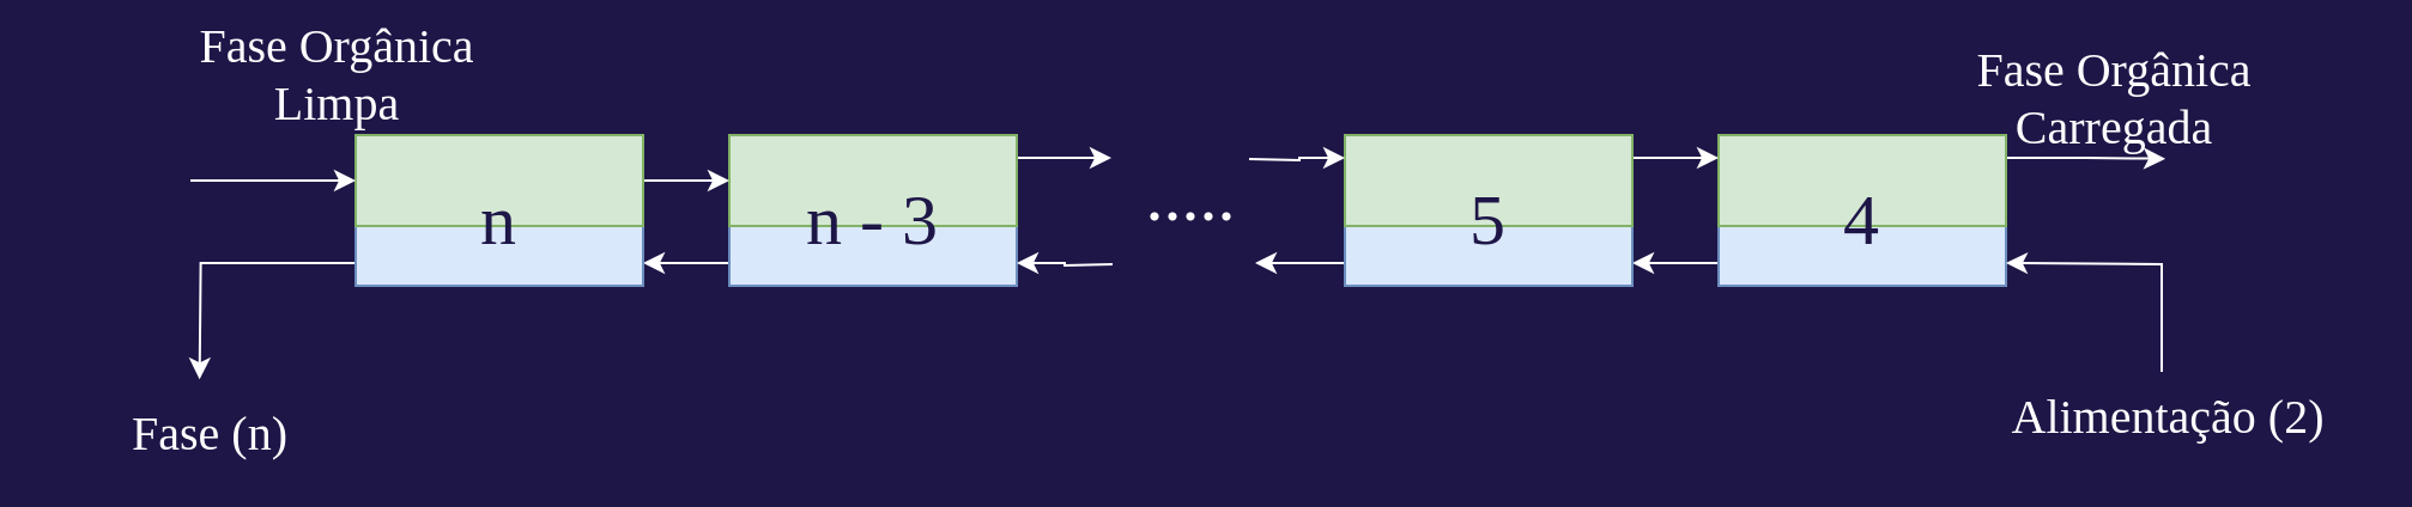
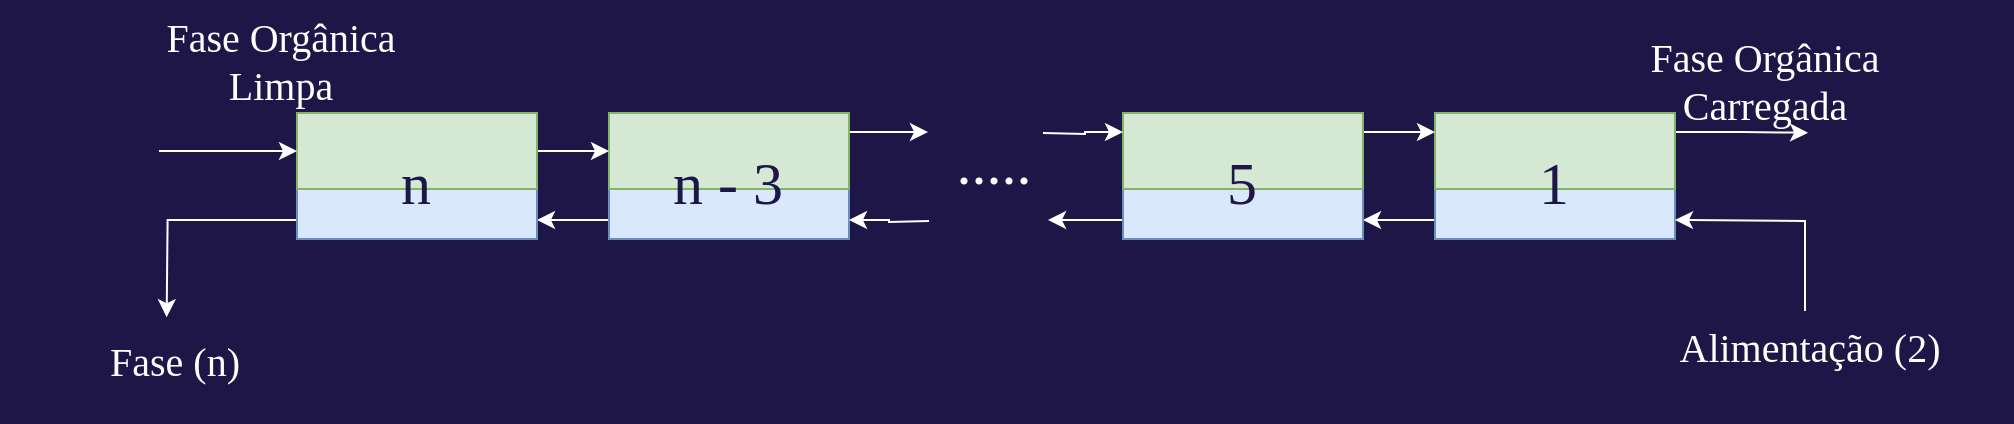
  <mxCell id="0" />
  <mxCell id="1" parent="0" />
  <mxCell id="2" style="edgeStyle=orthogonalEdgeStyle;rounded=0;orthogonalLoop=1;jettySize=auto;html=1;exitX=0;exitY=0.75;exitDx=0;exitDy=0;entryX=1;entryY=0.75;entryDx=0;entryDy=0;fontColor=#FFFFFF;strokeColor=#FFFFFF;fontFamily=Lexend Deca;fontSource=https%3A%2F%2Ffonts.googleapis.com%2Fcss%3Ffamily%3DLexend%2BDeca;" parent="1" source="3" target="7" edge="1"><mxGeometry relative="1" as="geometry" /></mxCell>
  <mxCell id="3" value="" style="rounded=0;whiteSpace=wrap;html=1;fillColor=#dae8fc;strokeColor=#6c8ebf;fontColor=#FFFFFF;fontFamily=Lexend Deca;fontSource=https%3A%2F%2Ffonts.googleapis.com%2Fcss%3Ffamily%3DLexend%2BDeca;" parent="1" vertex="1"><mxGeometry x="717" y="81" width="120" height="38" as="geometry" /></mxCell>
  <mxCell id="4" style="edgeStyle=orthogonalEdgeStyle;rounded=0;orthogonalLoop=1;jettySize=auto;html=1;exitX=1;exitY=0.25;exitDx=0;exitDy=0;fontColor=#FFFFFF;strokeColor=#FFFFFF;fontFamily=Lexend Deca;fontSource=https%3A%2F%2Ffonts.googleapis.com%2Fcss%3Ffamily%3DLexend%2BDeca;" parent="1" source="5" edge="1"><mxGeometry relative="1" as="geometry"><mxPoint x="903.529" y="65.882" as="targetPoint" /></mxGeometry></mxCell>
  <mxCell id="5" value="" style="rounded=0;whiteSpace=wrap;html=1;shadow=0;fillColor=#d5e8d4;strokeColor=#82b366;fontColor=#FFFFFF;fontFamily=Lexend Deca;fontSource=https%3A%2F%2Ffonts.googleapis.com%2Fcss%3Ffamily%3DLexend%2BDeca;" parent="1" vertex="1"><mxGeometry x="717" y="56" width="120" height="38" as="geometry" /></mxCell>
  <mxCell id="6" style="edgeStyle=orthogonalEdgeStyle;rounded=0;orthogonalLoop=1;jettySize=auto;html=1;exitX=0;exitY=0.75;exitDx=0;exitDy=0;fontColor=#FFFFFF;strokeColor=#FFFFFF;fontFamily=Lexend Deca;fontSource=https%3A%2F%2Ffonts.googleapis.com%2Fcss%3Ffamily%3DLexend%2BDeca;" parent="1" source="7" edge="1"><mxGeometry relative="1" as="geometry"><mxPoint x="523.529" y="109.412" as="targetPoint" /></mxGeometry></mxCell>
  <mxCell id="7" value="" style="rounded=0;whiteSpace=wrap;html=1;fillColor=#dae8fc;strokeColor=#6c8ebf;fontColor=#FFFFFF;fontFamily=Lexend Deca;fontSource=https%3A%2F%2Ffonts.googleapis.com%2Fcss%3Ffamily%3DLexend%2BDeca;" parent="1" vertex="1"><mxGeometry x="561" y="81" width="120" height="38" as="geometry" /></mxCell>
  <mxCell id="8" style="edgeStyle=orthogonalEdgeStyle;rounded=0;orthogonalLoop=1;jettySize=auto;html=1;exitX=1;exitY=0.25;exitDx=0;exitDy=0;entryX=0;entryY=0.25;entryDx=0;entryDy=0;fontColor=#FFFFFF;strokeColor=#FFFFFF;fontFamily=Lexend Deca;fontSource=https%3A%2F%2Ffonts.googleapis.com%2Fcss%3Ffamily%3DLexend%2BDeca;" parent="1" source="9" target="5" edge="1"><mxGeometry relative="1" as="geometry" /></mxCell>
  <mxCell id="9" value="" style="rounded=0;whiteSpace=wrap;html=1;shadow=0;fillColor=#d5e8d4;strokeColor=#82b366;fontColor=#FFFFFF;fontFamily=Lexend Deca;fontSource=https%3A%2F%2Ffonts.googleapis.com%2Fcss%3Ffamily%3DLexend%2BDeca;" parent="1" vertex="1"><mxGeometry x="561" y="56" width="120" height="38" as="geometry" /></mxCell>
  <mxCell id="10" style="edgeStyle=orthogonalEdgeStyle;rounded=0;orthogonalLoop=1;jettySize=auto;html=1;exitX=0;exitY=0.75;exitDx=0;exitDy=0;entryX=1;entryY=0.75;entryDx=0;entryDy=0;fontColor=#FFFFFF;strokeColor=#FFFFFF;fontFamily=Lexend Deca;fontSource=https%3A%2F%2Ffonts.googleapis.com%2Fcss%3Ffamily%3DLexend%2BDeca;" edge="1" parent="1" source="11" target="15"><mxGeometry relative="1" as="geometry" /></mxCell>
  <mxCell id="11" value="" style="rounded=0;whiteSpace=wrap;html=1;fillColor=#dae8fc;strokeColor=#6c8ebf;fontColor=#FFFFFF;fontFamily=Lexend Deca;fontSource=https%3A%2F%2Ffonts.googleapis.com%2Fcss%3Ffamily%3DLexend%2BDeca;" parent="1" vertex="1"><mxGeometry x="304" y="81" width="120" height="38" as="geometry" /></mxCell>
  <mxCell id="12" style="edgeStyle=orthogonalEdgeStyle;rounded=0;orthogonalLoop=1;jettySize=auto;html=1;exitX=1;exitY=0.25;exitDx=0;exitDy=0;fontColor=#FFFFFF;strokeColor=#FFFFFF;fontFamily=Lexend Deca;fontSource=https%3A%2F%2Ffonts.googleapis.com%2Fcss%3Ffamily%3DLexend%2BDeca;" parent="1" source="13" edge="1"><mxGeometry relative="1" as="geometry"><mxPoint x="463.529" y="65.882" as="targetPoint" /></mxGeometry></mxCell>
  <mxCell id="13" value="" style="rounded=0;whiteSpace=wrap;html=1;shadow=0;fillColor=#d5e8d4;strokeColor=#82b366;fontColor=#FFFFFF;fontFamily=Lexend Deca;fontSource=https%3A%2F%2Ffonts.googleapis.com%2Fcss%3Ffamily%3DLexend%2BDeca;" parent="1" vertex="1"><mxGeometry x="304" y="56" width="120" height="38" as="geometry" /></mxCell>
  <mxCell id="14" style="edgeStyle=orthogonalEdgeStyle;rounded=0;orthogonalLoop=1;jettySize=auto;html=1;exitX=0;exitY=0.75;exitDx=0;exitDy=0;fontColor=#1E1647;strokeColor=#FFFFFF;" edge="1" parent="1" source="15"><mxGeometry relative="1" as="geometry"><mxPoint x="82.824" y="158.118" as="targetPoint" /></mxGeometry></mxCell>
  <mxCell id="15" value="" style="rounded=0;whiteSpace=wrap;html=1;fillColor=#dae8fc;strokeColor=#6c8ebf;fontColor=#FFFFFF;fontFamily=Lexend Deca;fontSource=https%3A%2F%2Ffonts.googleapis.com%2Fcss%3Ffamily%3DLexend%2BDeca;" parent="1" vertex="1"><mxGeometry x="148" y="81" width="120" height="38" as="geometry" /></mxCell>
  <mxCell id="16" value="" style="edgeStyle=orthogonalEdgeStyle;rounded=0;orthogonalLoop=1;jettySize=auto;html=1;fontColor=#FFFFFF;strokeColor=#FFFFFF;fontFamily=Lexend Deca;fontSource=https%3A%2F%2Ffonts.googleapis.com%2Fcss%3Ffamily%3DLexend%2BDeca;" parent="1" source="17" target="13" edge="1"><mxGeometry relative="1" as="geometry" /></mxCell>
  <mxCell id="17" value="" style="rounded=0;whiteSpace=wrap;html=1;shadow=0;fillColor=#d5e8d4;strokeColor=#82b366;fontColor=#FFFFFF;fontFamily=Lexend Deca;fontSource=https%3A%2F%2Ffonts.googleapis.com%2Fcss%3Ffamily%3DLexend%2BDeca;" parent="1" vertex="1"><mxGeometry x="148" y="56" width="120" height="38" as="geometry" /></mxCell>
  <mxCell id="18" value="" style="endArrow=classic;html=1;entryX=0;entryY=0.5;entryDx=0;entryDy=0;fontColor=#FFFFFF;strokeColor=#FFFFFF;fontFamily=Lexend Deca;fontSource=https%3A%2F%2Ffonts.googleapis.com%2Fcss%3Ffamily%3DLexend%2BDeca;" parent="1" target="17" edge="1"><mxGeometry width="50" height="50" relative="1" as="geometry"><mxPoint x="79" y="75" as="sourcePoint" /><mxPoint x="450" y="50" as="targetPoint" /></mxGeometry></mxCell>
  <mxCell id="19" value="" style="endArrow=classic;html=1;entryX=1;entryY=0.75;entryDx=0;entryDy=0;rounded=0;fontColor=#FFFFFF;strokeColor=#FFFFFF;fontFamily=Lexend Deca;fontSource=https%3A%2F%2Ffonts.googleapis.com%2Fcss%3Ffamily%3DLexend%2BDeca;" parent="1" target="3" edge="1"><mxGeometry width="50" height="50" relative="1" as="geometry"><mxPoint x="902" y="155" as="sourcePoint" /><mxPoint x="844" y="104" as="targetPoint" /><Array as="points"><mxPoint x="902" y="110" /></Array></mxGeometry></mxCell>
  <mxCell id="20" value="&lt;font style=&quot;font-size: 30px ; line-height: 120%&quot;&gt;.....&lt;/font&gt;" style="text;html=1;strokeColor=none;fillColor=none;align=center;verticalAlign=middle;whiteSpace=wrap;rounded=0;shadow=0;fontColor=#FFFFFF;fontFamily=Lexend Deca;fontSource=https%3A%2F%2Ffonts.googleapis.com%2Fcss%3Ffamily%3DLexend%2BDeca;" parent="1" vertex="1"><mxGeometry x="477" y="52" width="40" height="58" as="geometry" /></mxCell>
  <mxCell id="21" style="edgeStyle=orthogonalEdgeStyle;rounded=0;orthogonalLoop=1;jettySize=auto;html=1;entryX=1;entryY=0.75;entryDx=0;entryDy=0;fontColor=#FFFFFF;strokeColor=#FFFFFF;fontFamily=Lexend Deca;fontSource=https%3A%2F%2Ffonts.googleapis.com%2Fcss%3Ffamily%3DLexend%2BDeca;" parent="1" target="11" edge="1"><mxGeometry relative="1" as="geometry"><mxPoint x="533.529" y="119.412" as="targetPoint" /><mxPoint x="464" y="110" as="sourcePoint" /></mxGeometry></mxCell>
  <mxCell id="22" style="edgeStyle=orthogonalEdgeStyle;rounded=0;orthogonalLoop=1;jettySize=auto;html=1;entryX=0;entryY=0.25;entryDx=0;entryDy=0;fontColor=#FFFFFF;strokeColor=#FFFFFF;fontFamily=Lexend Deca;fontSource=https%3A%2F%2Ffonts.googleapis.com%2Fcss%3Ffamily%3DLexend%2BDeca;" parent="1" target="9" edge="1"><mxGeometry relative="1" as="geometry"><mxPoint x="473.529" y="75.882" as="targetPoint" /><mxPoint x="521" y="66" as="sourcePoint" /></mxGeometry></mxCell>
- <mxCell id="23" value="&lt;font style=&quot;font-size: 30px&quot;&gt;4&lt;/font&gt;" style="text;html=1;strokeColor=none;fillColor=none;align=center;verticalAlign=middle;whiteSpace=wrap;rounded=0;shadow=0;fontColor=#1E1647;fontFamily=Lexend Deca;fontSource=https%3A%2F%2Ffonts.googleapis.com%2Fcss%3Ffamily%3DLexend%2BDeca;" parent="1" vertex="1"><mxGeometry x="757" y="81" width="40" height="20" as="geometry" /></mxCell>
+ <mxCell id="23" value="&lt;font style=&quot;font-size: 30px&quot;&gt;1&lt;/font&gt;" style="text;html=1;strokeColor=none;fillColor=none;align=center;verticalAlign=middle;whiteSpace=wrap;rounded=0;shadow=0;fontColor=#1E1647;fontFamily=Lexend Deca;fontSource=https%3A%2F%2Ffonts.googleapis.com%2Fcss%3Ffamily%3DLexend%2BDeca;" parent="1" vertex="1"><mxGeometry x="757" y="81" width="40" height="20" as="geometry" /></mxCell>
  <mxCell id="24" value="&lt;font style=&quot;font-size: 30px&quot;&gt;5&lt;/font&gt;" style="text;html=1;strokeColor=none;fillColor=none;align=center;verticalAlign=middle;whiteSpace=wrap;rounded=0;shadow=0;fontColor=#1E1647;fontFamily=Lexend Deca;fontSource=https%3A%2F%2Ffonts.googleapis.com%2Fcss%3Ffamily%3DLexend%2BDeca;" parent="1" vertex="1"><mxGeometry x="601" y="81" width="40" height="20" as="geometry" /></mxCell>
  <mxCell id="25" value="&lt;font style=&quot;font-size: 30px&quot;&gt;n - 3&lt;/font&gt;" style="text;html=1;strokeColor=none;fillColor=none;align=center;verticalAlign=middle;whiteSpace=wrap;rounded=0;shadow=0;fontColor=#1E1647;fontFamily=Lexend Deca;fontSource=https%3A%2F%2Ffonts.googleapis.com%2Fcss%3Ffamily%3DLexend%2BDeca;" parent="1" vertex="1"><mxGeometry x="332" y="81" width="64" height="20" as="geometry" /></mxCell>
  <mxCell id="26" value="&lt;font style=&quot;font-size: 30px&quot;&gt;n&lt;/font&gt;" style="text;html=1;strokeColor=none;fillColor=none;align=center;verticalAlign=middle;whiteSpace=wrap;rounded=0;shadow=0;fontColor=#1E1647;fontFamily=Lexend Deca;fontSource=https%3A%2F%2Ffonts.googleapis.com%2Fcss%3Ffamily%3DLexend%2BDeca;" parent="1" vertex="1"><mxGeometry x="176" y="81" width="64" height="20" as="geometry" /></mxCell>
  <mxCell id="27" value="&lt;font style=&quot;font-size: 20px&quot;&gt;Fase Orgânica Limpa&lt;/font&gt;" style="text;html=1;strokeColor=none;fillColor=none;align=center;verticalAlign=middle;whiteSpace=wrap;rounded=0;shadow=0;fontColor=#FFFFFF;fontFamily=Lexend Deca;fontSource=https%3A%2F%2Ffonts.googleapis.com%2Fcss%3Ffamily%3DLexend%2BDeca;" parent="1" vertex="1"><mxGeometry x="61" y="20" width="159" height="20" as="geometry" /></mxCell>
  <mxCell id="28" value="&lt;font style=&quot;font-size: 20px&quot;&gt;Fase (n)&lt;/font&gt;" style="text;html=1;strokeColor=none;fillColor=none;align=center;verticalAlign=middle;whiteSpace=wrap;rounded=0;shadow=0;fontColor=#FFFFFF;fontFamily=Lexend Deca;fontSource=https%3A%2F%2Ffonts.googleapis.com%2Fcss%3Ffamily%3DLexend%2BDeca;" parent="1" vertex="1"><mxGeometry x="20" y="170" width="135" height="20" as="geometry" /></mxCell>
  <mxCell id="29" value="&lt;font style=&quot;font-size: 20px&quot;&gt;Alimentação (2)&lt;/font&gt;" style="text;html=1;strokeColor=none;fillColor=none;align=center;verticalAlign=middle;whiteSpace=wrap;rounded=0;shadow=0;fontColor=#FFFFFF;fontFamily=Lexend Deca;fontSource=https%3A%2F%2Ffonts.googleapis.com%2Fcss%3Ffamily%3DLexend%2BDeca;" parent="1" vertex="1"><mxGeometry x="825" y="163" width="160" height="20" as="geometry" /></mxCell>
  <mxCell id="30" value="&lt;font style=&quot;font-size: 20px&quot;&gt;Fase Orgânica Carregada&lt;/font&gt;" style="text;html=1;strokeColor=none;fillColor=none;align=center;verticalAlign=middle;whiteSpace=wrap;rounded=0;shadow=0;fontColor=#FFFFFF;fontFamily=Lexend Deca;fontSource=https%3A%2F%2Ffonts.googleapis.com%2Fcss%3Ffamily%3DLexend%2BDeca;" parent="1" vertex="1"><mxGeometry x="807" y="30" width="151" height="20" as="geometry" /></mxCell>
